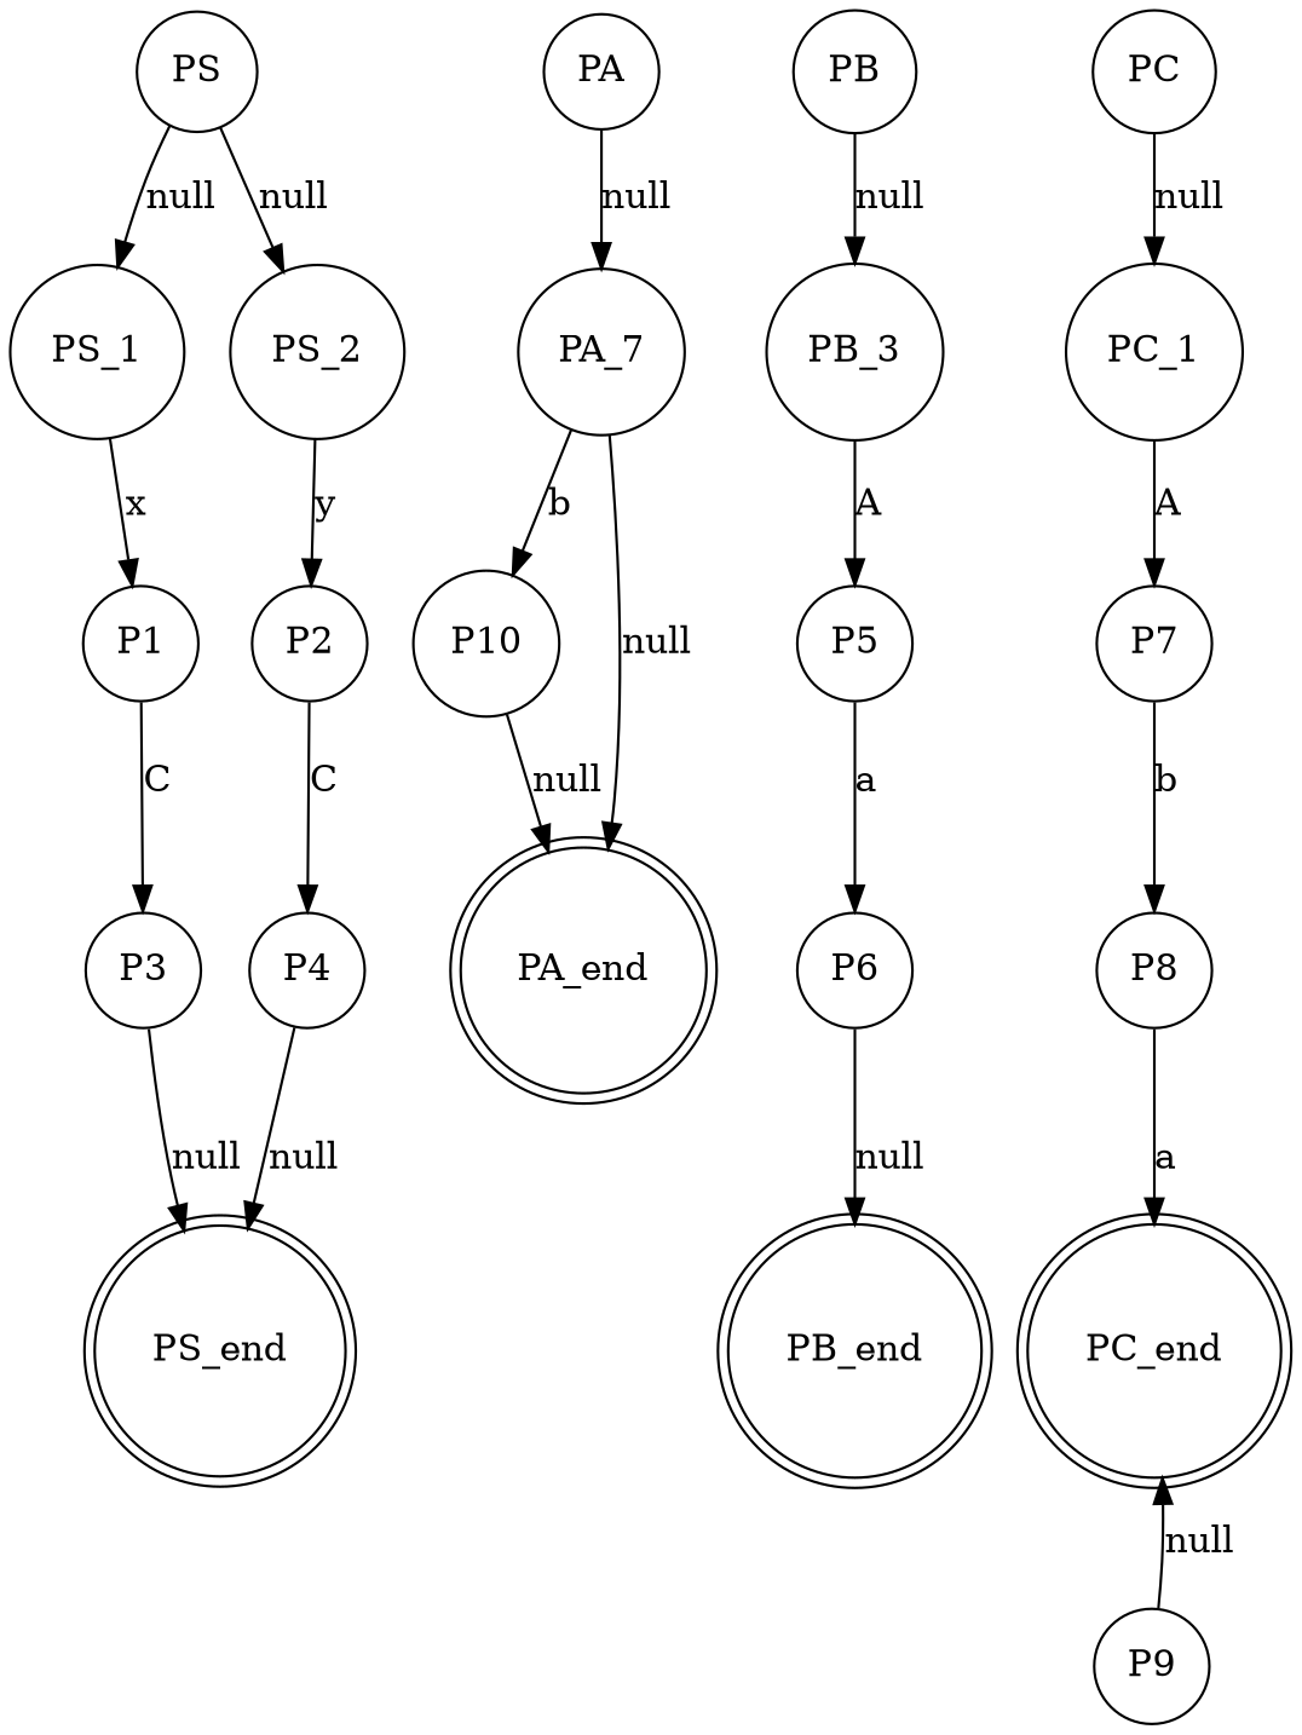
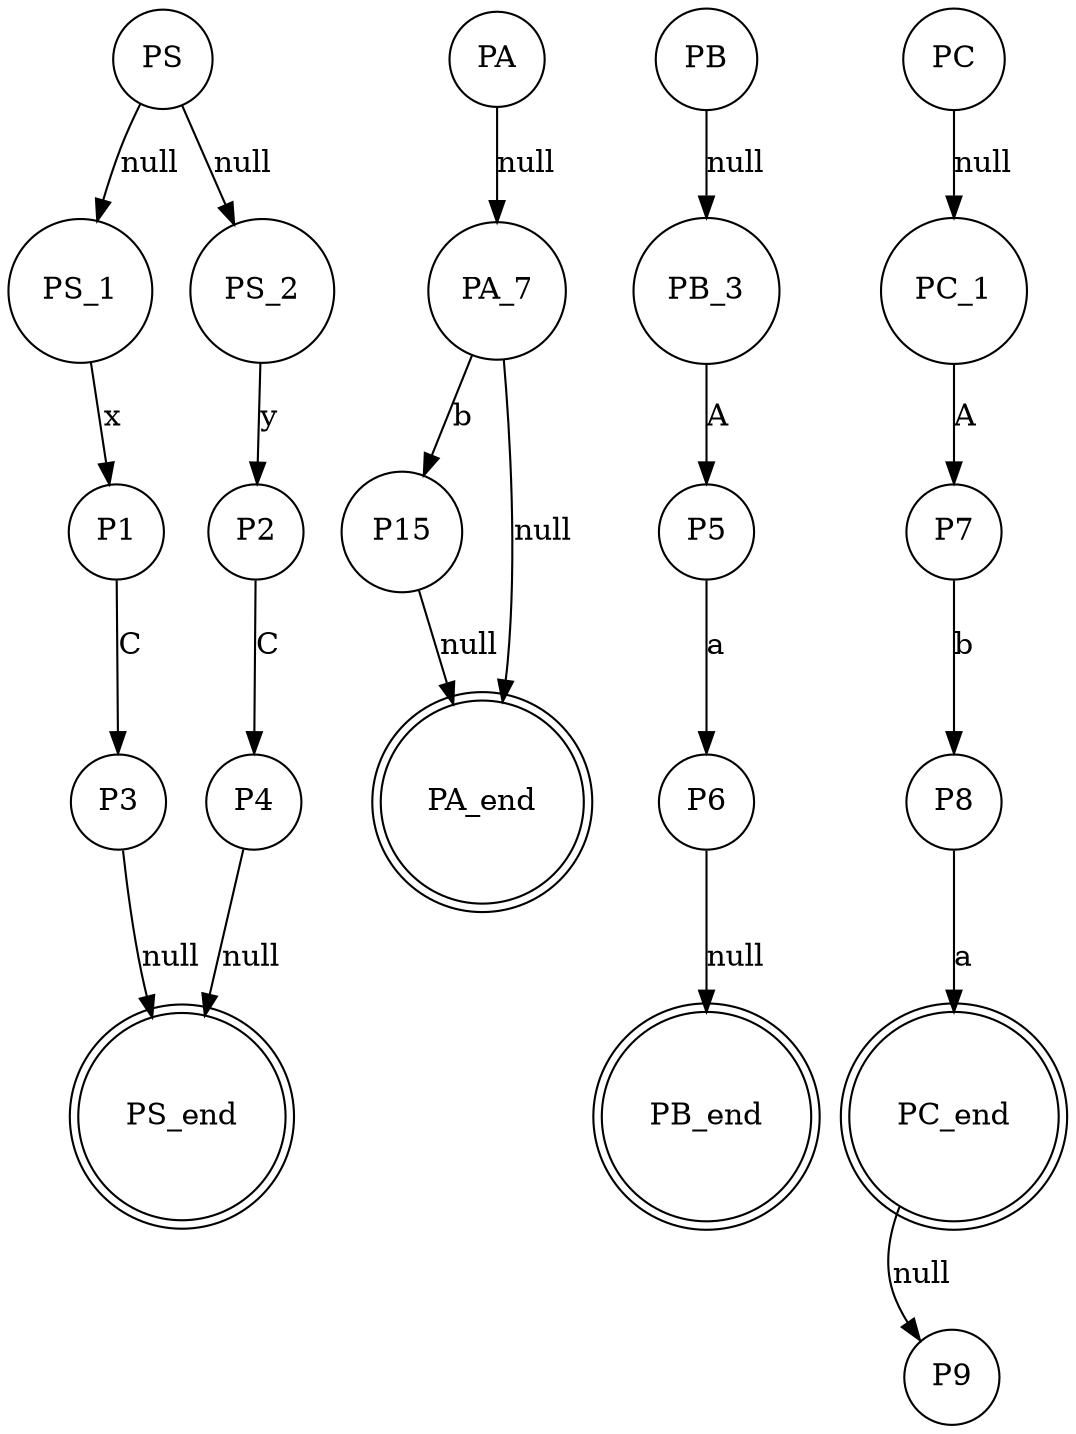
  digraph {
    node [shape=circle]
    PS
    PS_1
    PS_2
    P1
    P2
    n6 [label=PA_7]
    PA
-   P10
+   P10 [label=P15]
    PA_end [shape=doublecircle]
    n10 [label=PB_3]
    PB
    P5
    PC
    PC_1
    P7
    P3
    P4
    P6
    P8
    PS_end [shape=doublecircle]
    PB_end [shape=doublecircle]
    PC_end [shape=doublecircle]
    P9
    PS -> PS_1 [label=null]
    PS -> PS_2 [label=null]
    PS_1 -> P1 [label=x]
    PS_2 -> P2 [label=y]
    P1 -> P3 [label=C]
    P2 -> P4 [label=C]
    n6 -> P10 [label=b]
    n6 -> PA_end [label=null]
    PA -> n6 [label=null]
    P10 -> PA_end [label=null]
    n10 -> P5 [label=A]
    PB -> n10 [label=null]
    P5 -> P6 [label=a]
    PC -> PC_1 [label=null]
    PC_1 -> P7 [label=A]
    P7 -> P8 [label=b]
    P3 -> PS_end [label=null]
    P4 -> PS_end [label=null]
    P6 -> PB_end [label=null]
    P8 -> PC_end [label=a]
-   P9 -> PC_end [label=null]
+   PC_end -> P9 [label=null]
  }
